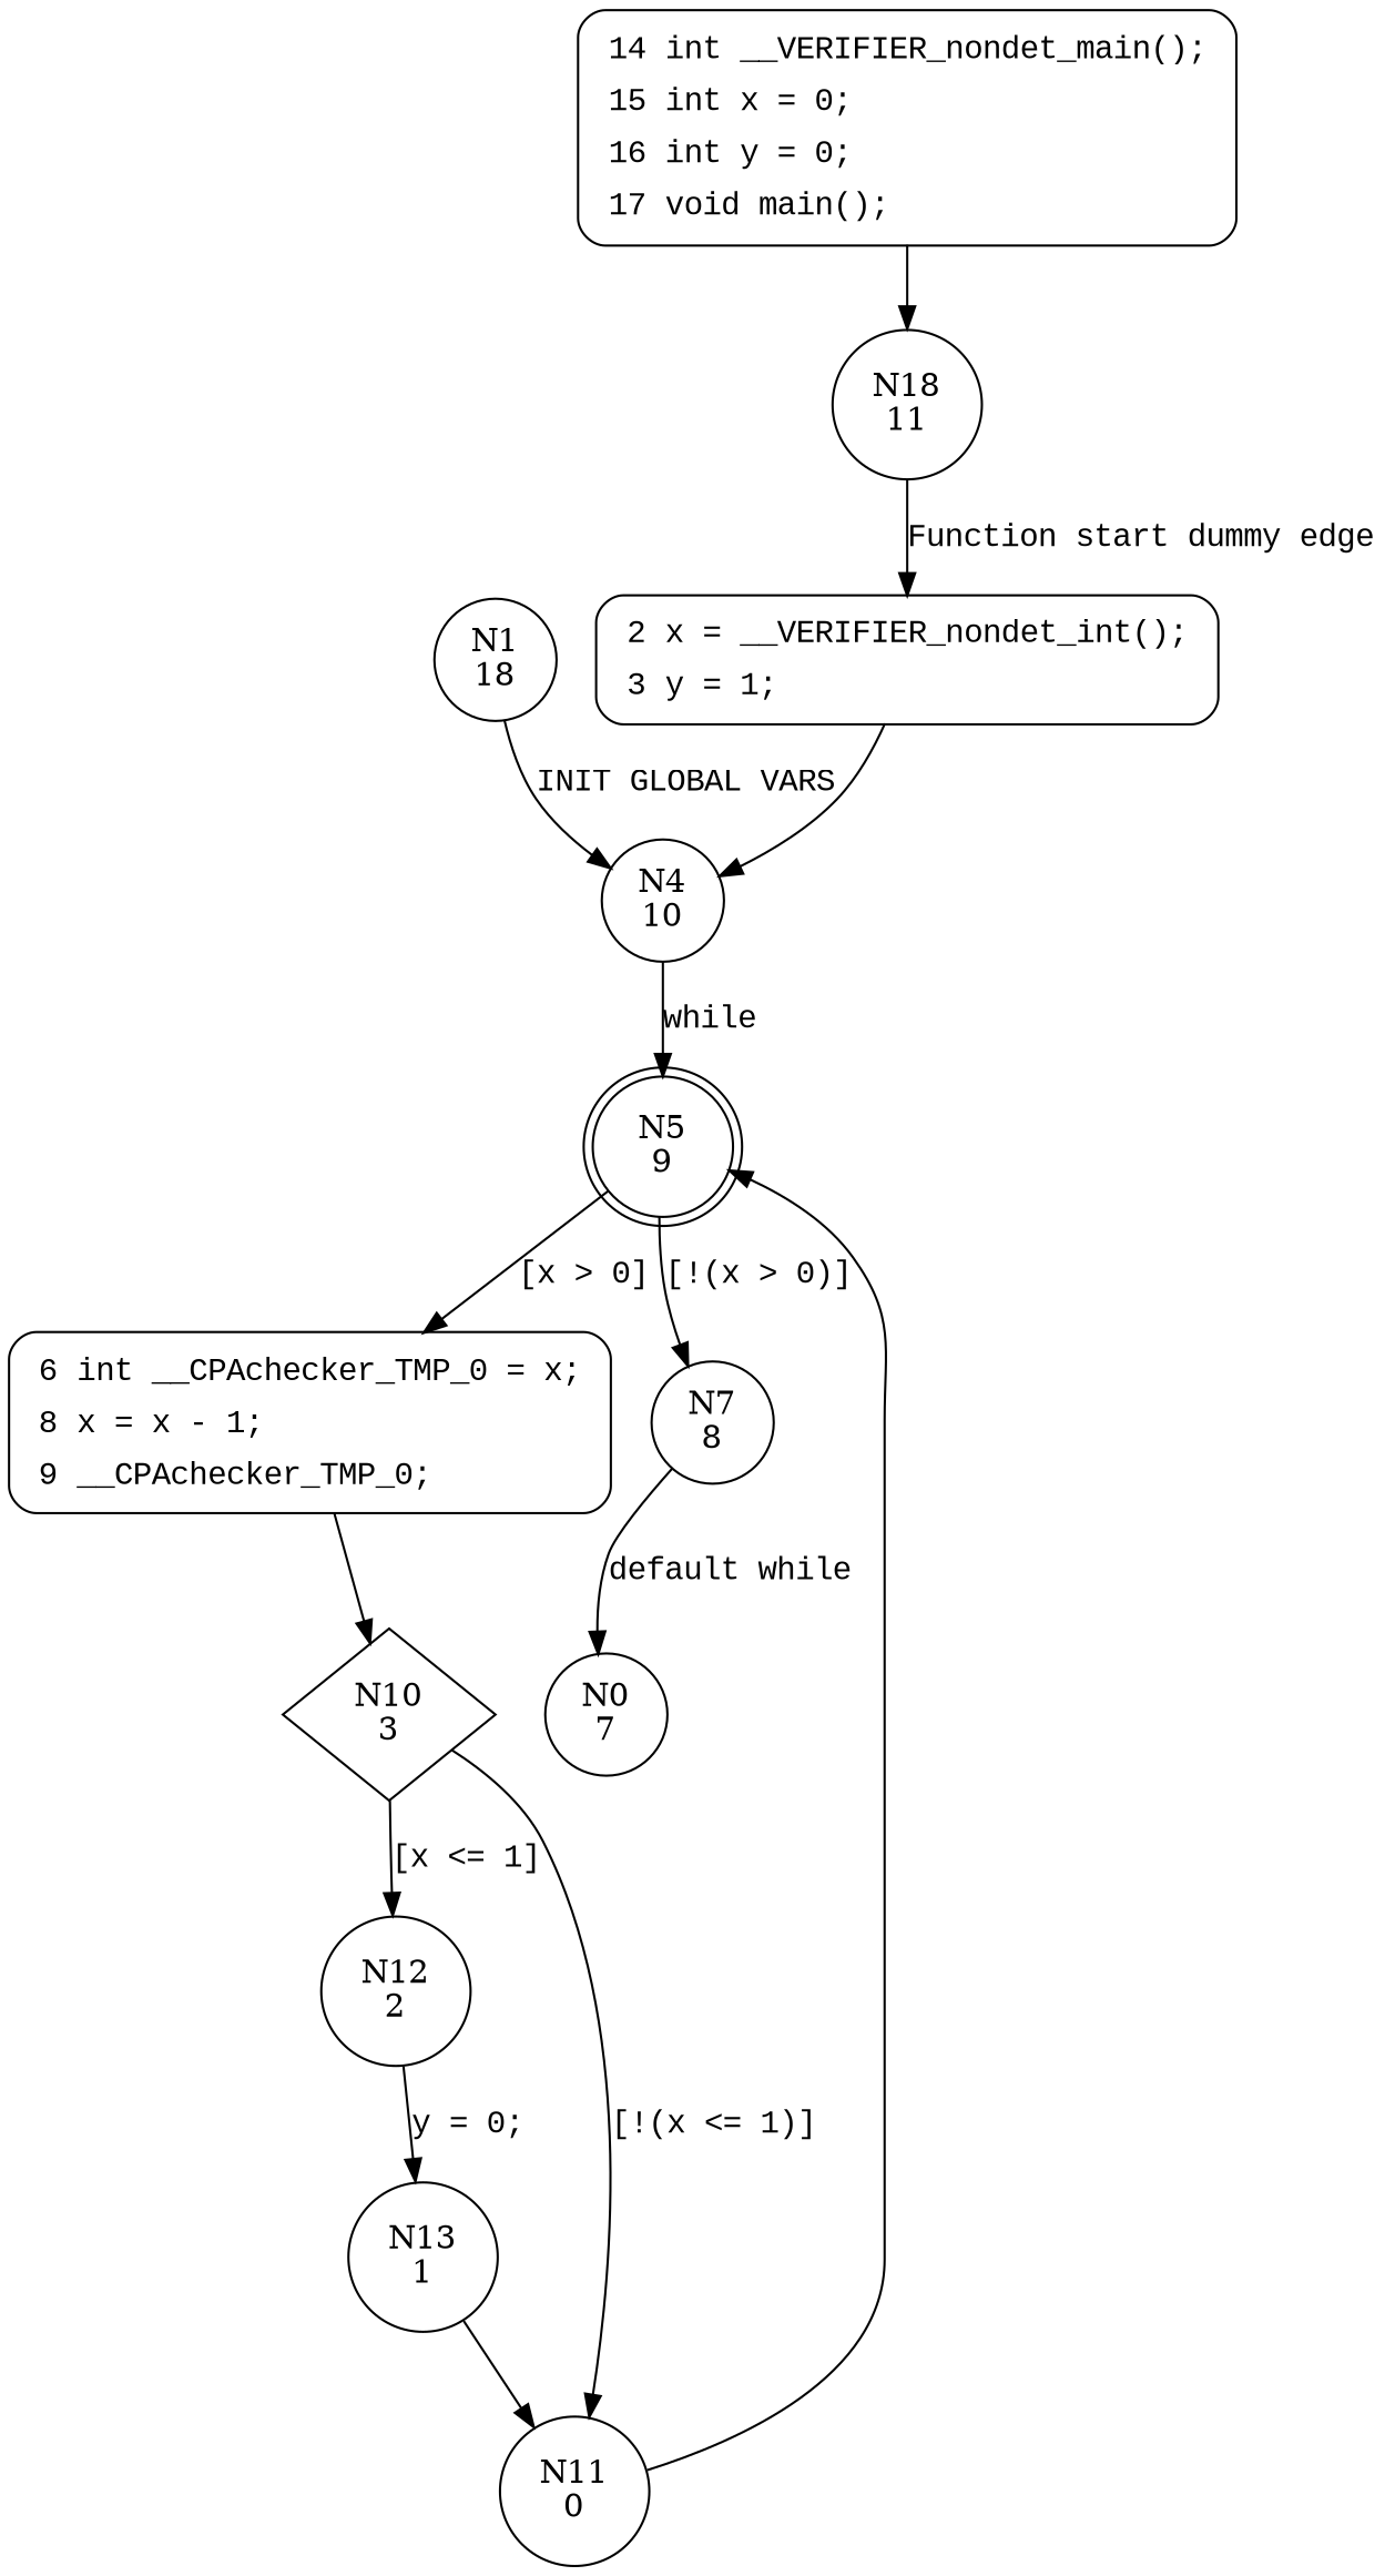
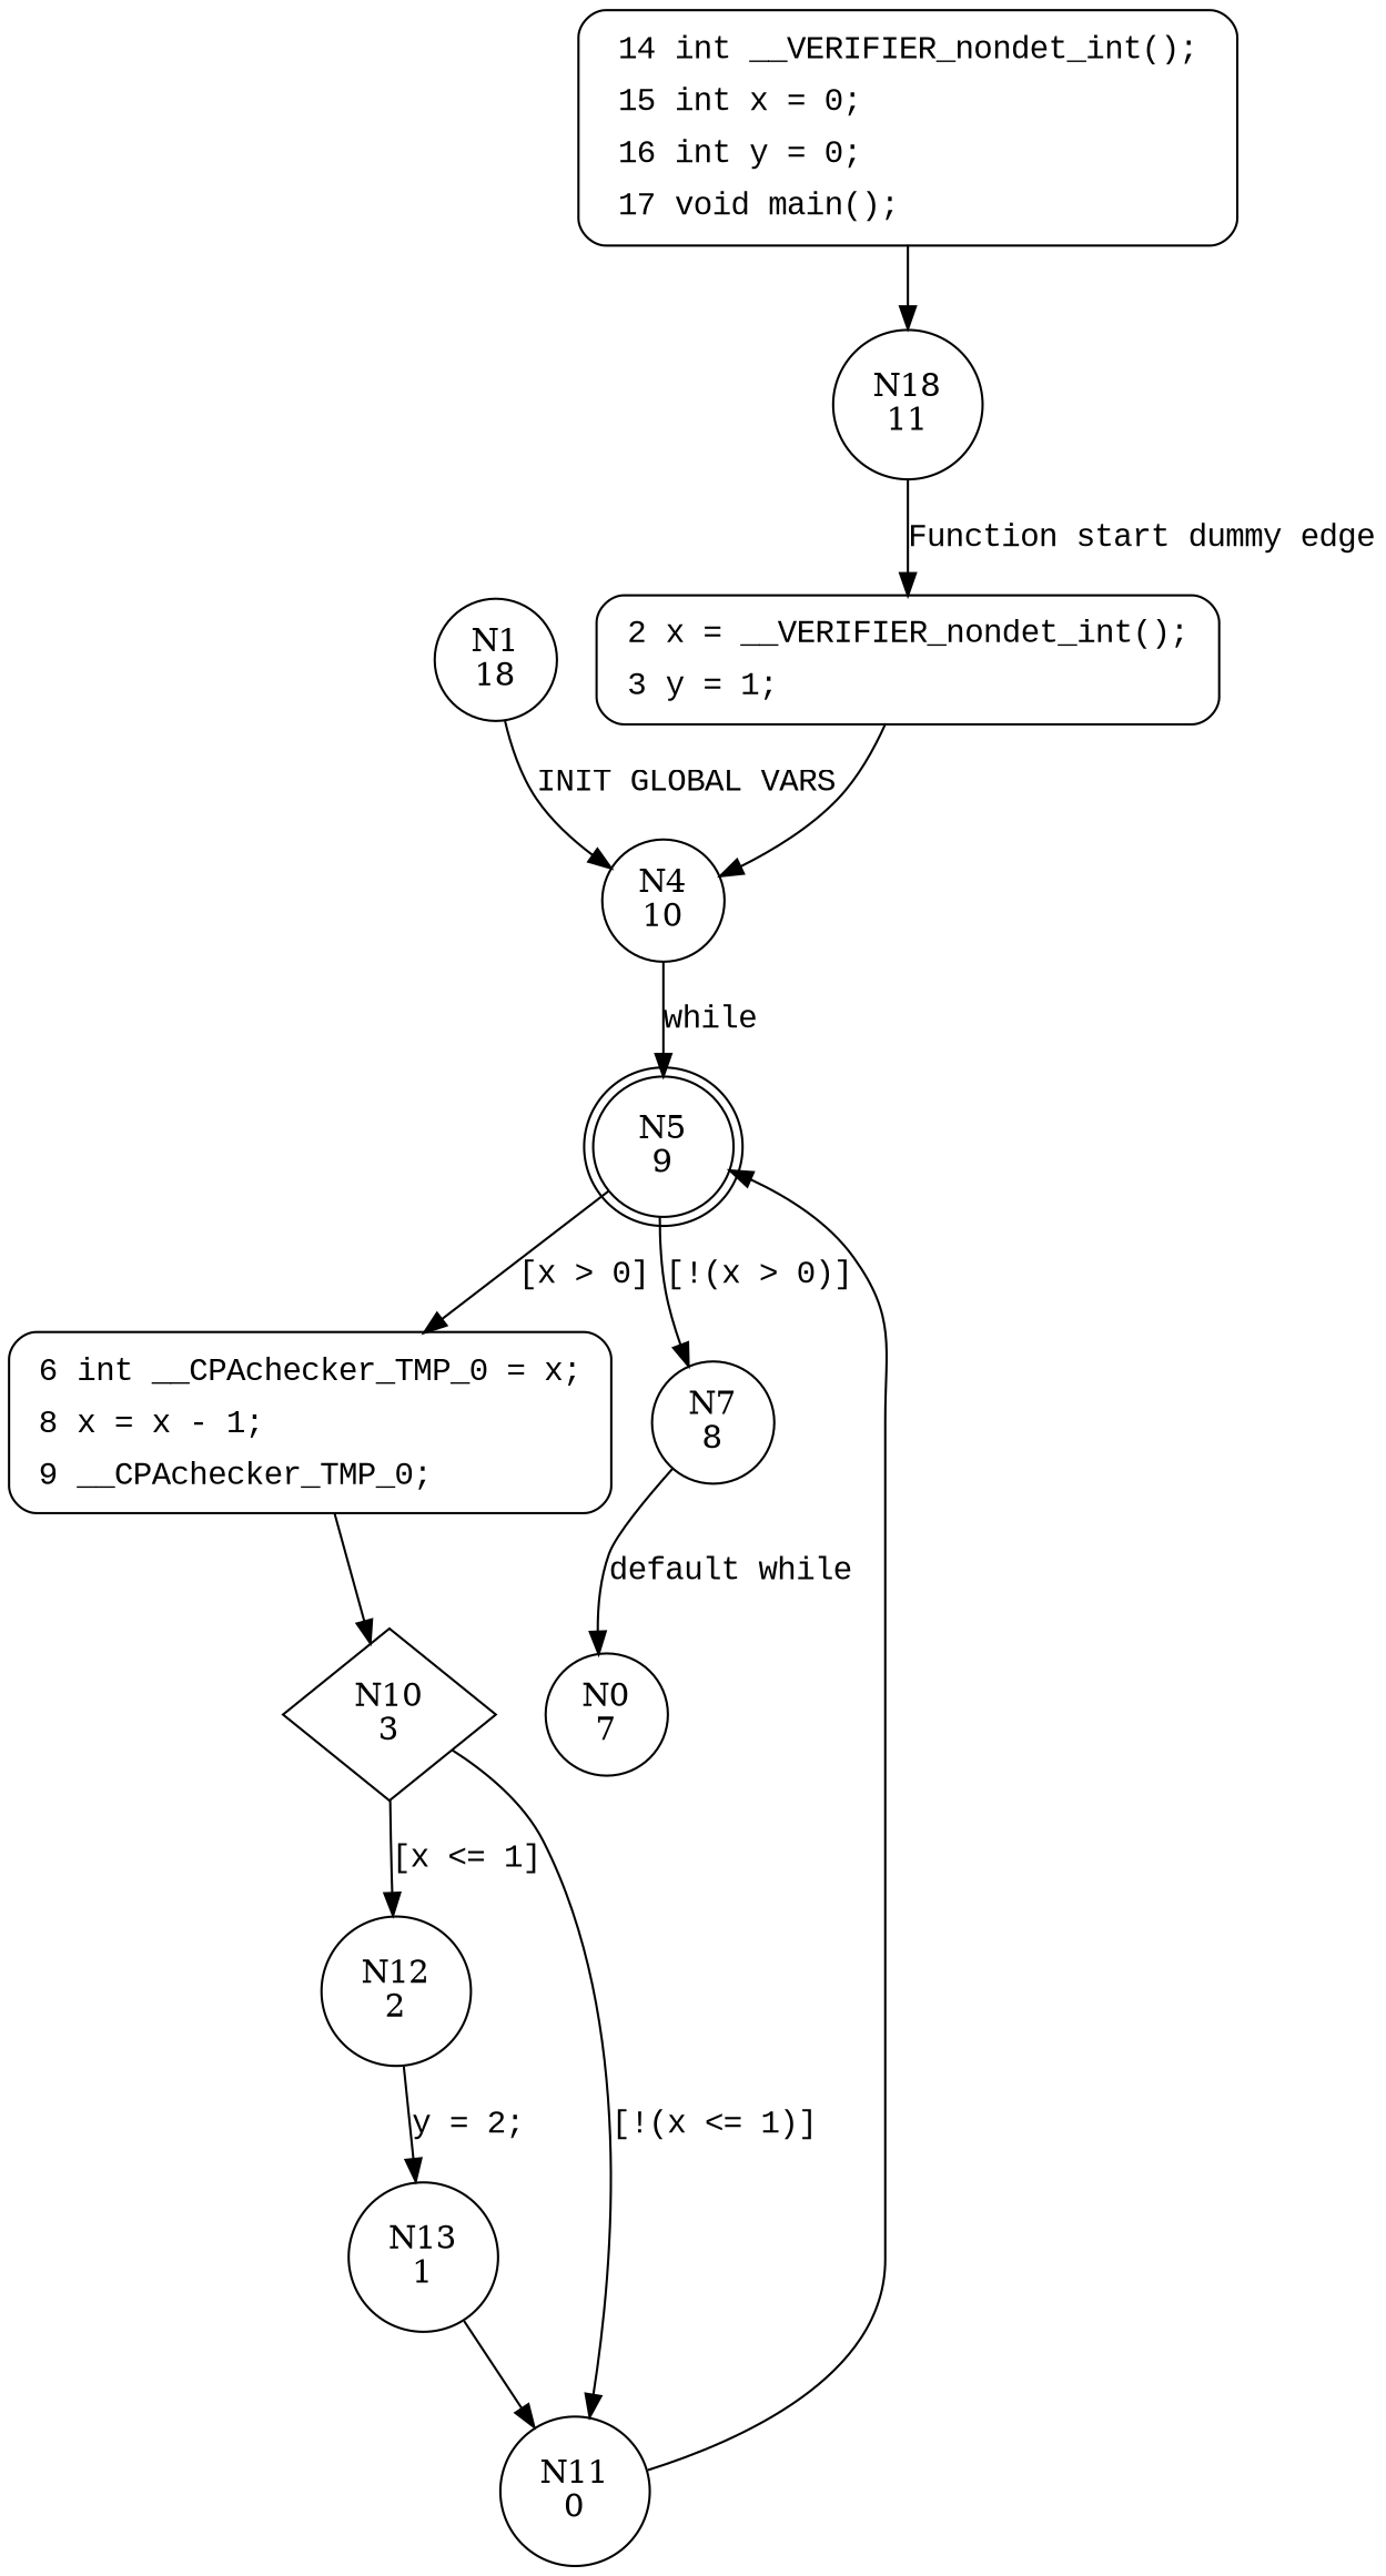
  digraph {
    node [shape=circle]
    edge [fontname="Courier New"]
    n1 [label="N1\n18"]
    n2 [label="N4\n10"]
-   n3 [fillcolor=white fontname="Courier New" label=<<table border="0" cellborder="0" cellpadding="3" bgcolor="white"><tr><td align="right">14</td><td align="left">int __VERIFIER_nondet_main();</td></tr><tr><td align="right">15</td><td align="left">int x = 0;</td></tr><tr><td align="right">16</td><td align="left">int y = 0;</td></tr><tr><td align="right">17</td><td align="left">void main();</td></tr></table>> penwidth=1 shape=Mrecord style="filled,bold"]
+   n3 [fillcolor=white fontname="Courier New" label=<<table border="0" cellborder="0" cellpadding="3" bgcolor="white"><tr><td align="right">14</td><td align="left">int __VERIFIER_nondet_int();</td></tr><tr><td align="right">15</td><td align="left">int x = 0;</td></tr><tr><td align="right">16</td><td align="left">int y = 0;</td></tr><tr><td align="right">17</td><td align="left">void main();</td></tr></table>> penwidth=1 shape=Mrecord style="filled,bold"]
    n4 [label="N18\n11"]
    n5 [fillcolor=white fontname="Courier New" label=<<table border="0" cellborder="0" cellpadding="3" bgcolor="white"><tr><td align="right">2</td><td align="left">x = __VERIFIER_nondet_int();</td></tr><tr><td align="right">3</td><td align="left">y = 1;</td></tr></table>> penwidth=1 shape=Mrecord style="filled,bold"]
    n6 [label="N5\n9" shape=doublecircle]
    n7 [fillcolor=white fontname="Courier New" label=<<table border="0" cellborder="0" cellpadding="3" bgcolor="white"><tr><td align="right">6</td><td align="left">int __CPAchecker_TMP_0 = x;</td></tr><tr><td align="right">8</td><td align="left">x = x - 1;</td></tr><tr><td align="right">9</td><td align="left">__CPAchecker_TMP_0;</td></tr></table>> penwidth=1 shape=Mrecord style="filled,bold"]
    n8 [label="N7\n8"]
    n9 [label="N10\n3" shape=diamond]
    n10 [label="N0\n7"]
    n11 [label="N12\n2"]
    n12 [label="N11\n0"]
    n13 [label="N13\n1"]
    n1 -> n2 [label="INIT GLOBAL VARS"]
    n2 -> n6 [label=while]
    n3 -> n4 [fontname=""]
    n4 -> n5 [label="Function start dummy edge"]
    n5 -> n2 [fontname=""]
    n6 -> n7 [label="[x > 0]"]
    n6 -> n8 [label="[!(x > 0)]"]
    n7 -> n9 [fontname=""]
    n8 -> n10 [label="default while"]
    n9 -> n11 [label="[x <= 1]"]
    n9 -> n12 [label="[!(x <= 1)]"]
-   n11 -> n13 [label="y = 0;"]
+   n11 -> n13 [label="y = 2;"]
    n12 -> n6
    n13 -> n12
  }
